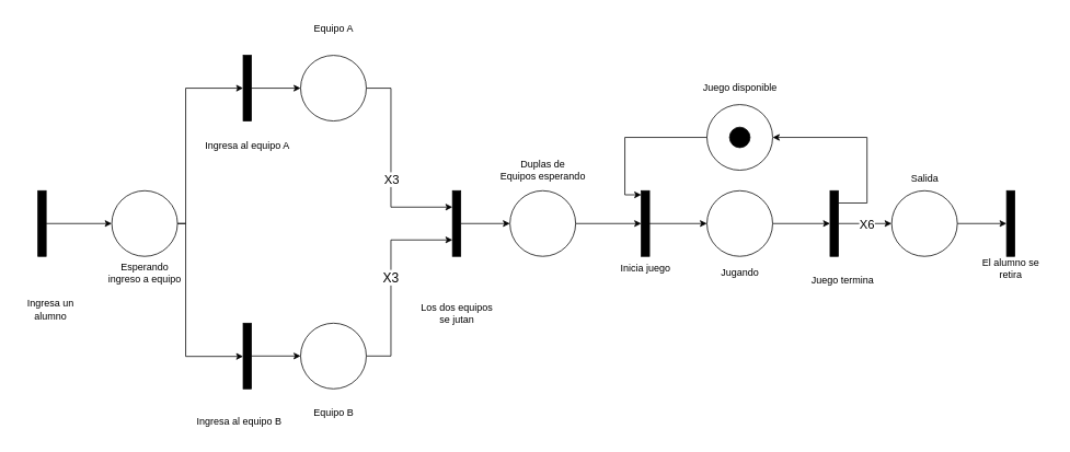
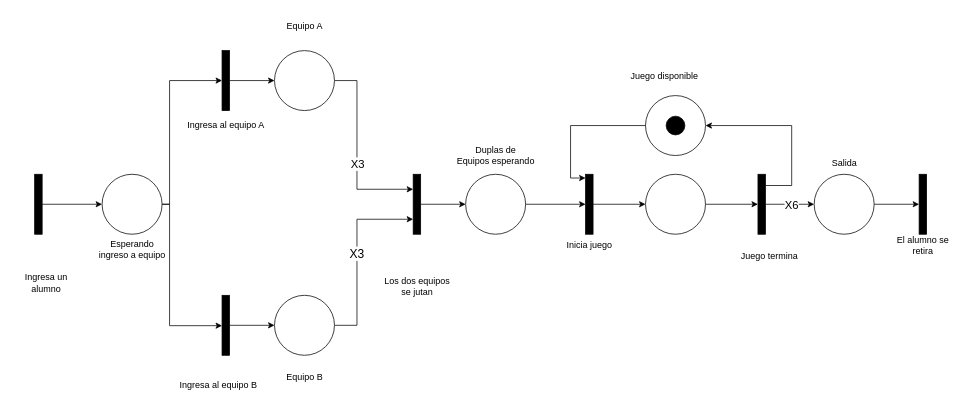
  <mxCell id="0" />
  <mxCell id="1" parent="0" />
  <mxCell id="2" style="edgeStyle=orthogonalEdgeStyle;rounded=0;orthogonalLoop=1;jettySize=auto;html=1;" edge="1" parent="1" source="4" target="19"><mxGeometry relative="1" as="geometry"><Array as="points"><mxPoint x="475" y="107" /><mxPoint x="475" y="252" /></Array></mxGeometry></mxCell>
  <mxCell id="3" value="&lt;font style=&quot;font-size: 15px;&quot;&gt;X3&lt;/font&gt;" style="edgeLabel;html=1;align=center;verticalAlign=middle;resizable=0;points=[];fontSize=15;" vertex="1" connectable="0" parent="2"><mxGeometry x="0.149" y="-2" relative="1" as="geometry"><mxPoint x="2" y="-4" as="offset" /></mxGeometry></mxCell>
  <mxCell id="4" value="" style="ellipse;whiteSpace=wrap;html=1;aspect=fixed;" vertex="1" parent="1"><mxGeometry x="365" y="67" width="80" height="80" as="geometry" /></mxCell>
  <mxCell id="5" value="" style="edgeStyle=orthogonalEdgeStyle;rounded=0;orthogonalLoop=1;jettySize=auto;html=1;" edge="1" parent="1" source="6" target="8"><mxGeometry relative="1" as="geometry" /></mxCell>
  <mxCell id="6" value="" style="ellipse;whiteSpace=wrap;html=1;aspect=fixed;" vertex="1" parent="1"><mxGeometry x="620" y="232" width="80" height="80" as="geometry" /></mxCell>
  <mxCell id="7" value="" style="edgeStyle=orthogonalEdgeStyle;rounded=0;orthogonalLoop=1;jettySize=auto;html=1;curved=0;" edge="1" parent="1" source="8" target="10"><mxGeometry relative="1" as="geometry" /></mxCell>
  <mxCell id="8" value="" style="html=1;points=[[0,0,0,0,5],[0,1,0,0,-5],[1,0,0,0,5],[1,1,0,0,-5]];perimeter=orthogonalPerimeter;outlineConnect=0;targetShapes=umlLifeline;portConstraint=eastwest;newEdgeStyle={&quot;curved&quot;:0,&quot;rounded&quot;:0};fillColor=#000000;" vertex="1" parent="1"><mxGeometry x="780" y="232" width="10" height="80" as="geometry" /></mxCell>
  <mxCell id="9" value="" style="edgeStyle=orthogonalEdgeStyle;rounded=0;orthogonalLoop=1;jettySize=auto;html=1;" edge="1" parent="1" source="10" target="14"><mxGeometry relative="1" as="geometry" /></mxCell>
  <mxCell id="10" value="" style="ellipse;whiteSpace=wrap;html=1;aspect=fixed;" vertex="1" parent="1"><mxGeometry x="860" y="232" width="80" height="80" as="geometry" /></mxCell>
  <mxCell id="11" style="edgeStyle=orthogonalEdgeStyle;rounded=0;orthogonalLoop=1;jettySize=auto;html=1;curved=0;entryX=1;entryY=0.5;entryDx=0;entryDy=0;" edge="1" parent="1" source="14" target="21"><mxGeometry relative="1" as="geometry"><Array as="points"><mxPoint x="1055" y="247" /><mxPoint x="1055" y="167" /></Array></mxGeometry></mxCell>
  <mxCell id="12" value="" style="edgeStyle=orthogonalEdgeStyle;rounded=0;orthogonalLoop=1;jettySize=auto;html=1;curved=0;" edge="1" parent="1" source="14" target="25"><mxGeometry relative="1" as="geometry" /></mxCell>
  <mxCell id="13" value="X6" style="edgeLabel;html=1;align=center;verticalAlign=middle;resizable=0;points=[];fontSize=15;" vertex="1" connectable="0" parent="12"><mxGeometry x="0.042" y="-2" relative="1" as="geometry"><mxPoint y="-2" as="offset" /></mxGeometry></mxCell>
  <mxCell id="14" value="" style="html=1;points=[[0,0,0,0,5],[0,1,0,0,-5],[1,0,0,0,5],[1,1,0,0,-5]];perimeter=orthogonalPerimeter;outlineConnect=0;targetShapes=umlLifeline;portConstraint=eastwest;newEdgeStyle={&quot;curved&quot;:0,&quot;rounded&quot;:0};fillColor=#000000;" vertex="1" parent="1"><mxGeometry x="1010" y="232" width="10" height="80" as="geometry" /></mxCell>
  <mxCell id="15" style="edgeStyle=orthogonalEdgeStyle;rounded=0;orthogonalLoop=1;jettySize=auto;html=1;" edge="1" parent="1" source="17" target="19"><mxGeometry relative="1" as="geometry"><Array as="points"><mxPoint x="475" y="433" /><mxPoint x="475" y="292" /></Array></mxGeometry></mxCell>
  <mxCell id="16" value="X3" style="edgeLabel;html=1;align=center;verticalAlign=middle;resizable=0;points=[];fontSize=16;" vertex="1" connectable="0" parent="15"><mxGeometry x="0.023" y="1" relative="1" as="geometry"><mxPoint as="offset" /></mxGeometry></mxCell>
  <mxCell id="17" value="" style="ellipse;whiteSpace=wrap;html=1;aspect=fixed;" vertex="1" parent="1"><mxGeometry x="365" y="393.5" width="80" height="80" as="geometry" /></mxCell>
  <mxCell id="18" value="" style="edgeStyle=orthogonalEdgeStyle;rounded=0;orthogonalLoop=1;jettySize=auto;html=1;curved=0;" edge="1" parent="1" source="19" target="6"><mxGeometry relative="1" as="geometry" /></mxCell>
  <mxCell id="19" value="" style="html=1;points=[[0,0,0,0,5],[0,1,0,0,-5],[1,0,0,0,5],[1,1,0,0,-5]];perimeter=orthogonalPerimeter;outlineConnect=0;targetShapes=umlLifeline;portConstraint=eastwest;newEdgeStyle={&quot;curved&quot;:0,&quot;rounded&quot;:0};fillColor=#000000;" vertex="1" parent="1"><mxGeometry x="550" y="232" width="10" height="80" as="geometry" /></mxCell>
  <mxCell id="20" value="Equipo A" style="text;html=1;align=center;verticalAlign=middle;resizable=0;points=[];autosize=1;strokeColor=none;fillColor=none;" vertex="1" parent="1"><mxGeometry x="370" y="20" width="70" height="30" as="geometry" /></mxCell>
  <mxCell id="21" value="" style="ellipse;whiteSpace=wrap;html=1;aspect=fixed;" vertex="1" parent="1"><mxGeometry x="860" y="127" width="80" height="80" as="geometry" /></mxCell>
  <mxCell id="22" style="edgeStyle=orthogonalEdgeStyle;rounded=0;orthogonalLoop=1;jettySize=auto;html=1;entryX=0;entryY=0;entryDx=0;entryDy=5;entryPerimeter=0;" edge="1" parent="1" source="21" target="8"><mxGeometry relative="1" as="geometry"><Array as="points"><mxPoint x="760" y="167" /><mxPoint x="760" y="237" /></Array></mxGeometry></mxCell>
  <mxCell id="23" value="" style="ellipse;whiteSpace=wrap;html=1;aspect=fixed;fillColor=#000000;" vertex="1" parent="1"><mxGeometry x="887.5" y="154.5" width="25" height="25" as="geometry" /></mxCell>
  <mxCell id="24" value="" style="edgeStyle=orthogonalEdgeStyle;rounded=0;orthogonalLoop=1;jettySize=auto;html=1;" edge="1" parent="1" source="25" target="26"><mxGeometry relative="1" as="geometry" /></mxCell>
  <mxCell id="25" value="" style="ellipse;whiteSpace=wrap;html=1;aspect=fixed;" vertex="1" parent="1"><mxGeometry x="1085" y="232" width="80" height="80" as="geometry" /></mxCell>
  <mxCell id="26" value="" style="html=1;points=[[0,0,0,0,5],[0,1,0,0,-5],[1,0,0,0,5],[1,1,0,0,-5]];perimeter=orthogonalPerimeter;outlineConnect=0;targetShapes=umlLifeline;portConstraint=eastwest;newEdgeStyle={&quot;curved&quot;:0,&quot;rounded&quot;:0};fillColor=#000000;" vertex="1" parent="1"><mxGeometry x="1225" y="232" width="10" height="80" as="geometry" /></mxCell>
  <mxCell id="27" value="Equipo B" style="text;html=1;align=center;verticalAlign=middle;resizable=0;points=[];autosize=1;strokeColor=none;fillColor=none;" vertex="1" parent="1"><mxGeometry x="370" y="487.5" width="70" height="30" as="geometry" /></mxCell>
  <mxCell id="28" value="&lt;div&gt;Los dos equipos&lt;/div&gt;&lt;div&gt;se jutan&lt;br&gt;&lt;/div&gt;" style="text;html=1;align=center;verticalAlign=middle;resizable=0;points=[];autosize=1;strokeColor=none;fillColor=none;" vertex="1" parent="1"><mxGeometry x="495" y="362" width="120" height="40" as="geometry" /></mxCell>
  <mxCell id="29" value="&lt;div&gt;Duplas de&lt;/div&gt;&lt;div&gt;Equipos esperando&lt;/div&gt;" style="text;html=1;align=center;verticalAlign=middle;resizable=0;points=[];autosize=1;strokeColor=none;fillColor=none;" vertex="1" parent="1"><mxGeometry x="595" y="187" width="130" height="40" as="geometry" /></mxCell>
  <mxCell id="30" value="Inicia juego" style="text;html=1;align=center;verticalAlign=middle;resizable=0;points=[];autosize=1;strokeColor=none;fillColor=none;" vertex="1" parent="1"><mxGeometry x="740" y="312" width="90" height="30" as="geometry" /></mxCell>
- <mxCell id="31" value="Jugando" style="text;html=1;align=center;verticalAlign=middle;resizable=0;points=[];autosize=1;strokeColor=none;fillColor=none;" vertex="1" parent="1"><mxGeometry x="865" y="317" width="70" height="30" as="geometry" /></mxCell>
  <mxCell id="32" value="Juego termina" style="text;html=1;align=center;verticalAlign=middle;resizable=0;points=[];autosize=1;strokeColor=none;fillColor=none;" vertex="1" parent="1"><mxGeometry x="975" y="327" width="100" height="30" as="geometry" /></mxCell>
- <mxCell id="33" value="Juego disponible" style="text;html=1;align=center;verticalAlign=middle;resizable=0;points=[];autosize=1;strokeColor=none;fillColor=none;" vertex="1" parent="1"><mxGeometry x="840" y="92" width="120" height="30" as="geometry" /></mxCell>
+ <mxCell id="33" value="Juego disponible" style="text;html=1;align=center;verticalAlign=middle;resizable=0;points=[];autosize=1;strokeColor=none;fillColor=none;" vertex="1" parent="1"><mxGeometry x="825" y="87" width="120" height="30" as="geometry" /></mxCell>
  <mxCell id="34" value="Salida" style="text;html=1;align=center;verticalAlign=middle;resizable=0;points=[];autosize=1;strokeColor=none;fillColor=none;" vertex="1" parent="1"><mxGeometry x="1095" y="202" width="60" height="30" as="geometry" /></mxCell>
  <mxCell id="35" value="&lt;div&gt;El alumno se&lt;/div&gt;&lt;div&gt;retira&lt;br&gt;&lt;/div&gt;" style="text;html=1;align=center;verticalAlign=middle;resizable=0;points=[];autosize=1;strokeColor=none;fillColor=none;" vertex="1" parent="1"><mxGeometry x="1180" y="307" width="100" height="40" as="geometry" /></mxCell>
  <mxCell id="36" value="" style="edgeStyle=orthogonalEdgeStyle;rounded=0;orthogonalLoop=1;jettySize=auto;html=1;curved=0;" edge="1" parent="1" source="37" target="40"><mxGeometry relative="1" as="geometry" /></mxCell>
  <mxCell id="37" value="" style="html=1;points=[[0,0,0,0,5],[0,1,0,0,-5],[1,0,0,0,5],[1,1,0,0,-5]];perimeter=orthogonalPerimeter;outlineConnect=0;targetShapes=umlLifeline;portConstraint=eastwest;newEdgeStyle={&quot;curved&quot;:0,&quot;rounded&quot;:0};fillColor=#000000;" vertex="1" parent="1"><mxGeometry x="45" y="232" width="10" height="80" as="geometry" /></mxCell>
  <mxCell id="38" style="edgeStyle=orthogonalEdgeStyle;rounded=0;orthogonalLoop=1;jettySize=auto;html=1;" edge="1" parent="1" source="40" target="44"><mxGeometry relative="1" as="geometry"><Array as="points"><mxPoint x="225" y="272" /><mxPoint x="225" y="434" /></Array></mxGeometry></mxCell>
  <mxCell id="39" style="edgeStyle=orthogonalEdgeStyle;rounded=0;orthogonalLoop=1;jettySize=auto;html=1;" edge="1" parent="1" source="40" target="42"><mxGeometry relative="1" as="geometry"><Array as="points"><mxPoint x="225" y="272" /><mxPoint x="225" y="107" /></Array></mxGeometry></mxCell>
  <mxCell id="40" value="" style="ellipse;whiteSpace=wrap;html=1;aspect=fixed;" vertex="1" parent="1"><mxGeometry x="135" y="232" width="80" height="80" as="geometry" /></mxCell>
  <mxCell id="41" value="" style="edgeStyle=orthogonalEdgeStyle;rounded=0;orthogonalLoop=1;jettySize=auto;html=1;curved=0;" edge="1" parent="1" source="42" target="4"><mxGeometry relative="1" as="geometry" /></mxCell>
  <mxCell id="42" value="" style="html=1;points=[[0,0,0,0,5],[0,1,0,0,-5],[1,0,0,0,5],[1,1,0,0,-5]];perimeter=orthogonalPerimeter;outlineConnect=0;targetShapes=umlLifeline;portConstraint=eastwest;newEdgeStyle={&quot;curved&quot;:0,&quot;rounded&quot;:0};fillColor=#000000;" vertex="1" parent="1"><mxGeometry x="295" y="67" width="10" height="80" as="geometry" /></mxCell>
  <mxCell id="43" value="" style="edgeStyle=orthogonalEdgeStyle;rounded=0;orthogonalLoop=1;jettySize=auto;html=1;curved=0;" edge="1" parent="1" source="44" target="17"><mxGeometry relative="1" as="geometry" /></mxCell>
  <mxCell id="44" value="" style="html=1;points=[[0,0,0,0,5],[0,1,0,0,-5],[1,0,0,0,5],[1,1,0,0,-5]];perimeter=orthogonalPerimeter;outlineConnect=0;targetShapes=umlLifeline;portConstraint=eastwest;newEdgeStyle={&quot;curved&quot;:0,&quot;rounded&quot;:0};fillColor=#000000;" vertex="1" parent="1"><mxGeometry x="295" y="393.5" width="10" height="80" as="geometry" /></mxCell>
  <mxCell id="45" value="&lt;div&gt;Ingresa un&lt;/div&gt;&lt;div&gt;alumno&lt;br&gt;&lt;/div&gt;" style="text;html=1;align=center;verticalAlign=middle;resizable=0;points=[];autosize=1;strokeColor=none;fillColor=none;" vertex="1" parent="1"><mxGeometry x="20" y="357" width="80" height="40" as="geometry" /></mxCell>
  <mxCell id="46" value="&lt;div&gt;Esperando&lt;/div&gt;&lt;div&gt;ingreso a equipo&lt;br&gt;&lt;/div&gt;" style="text;html=1;align=center;verticalAlign=middle;resizable=0;points=[];autosize=1;strokeColor=none;fillColor=none;" vertex="1" parent="1"><mxGeometry x="115" y="312" width="120" height="40" as="geometry" /></mxCell>
- <mxCell id="47" value="Ingresa al equipo A" style="text;html=1;align=center;verticalAlign=middle;resizable=0;points=[];autosize=1;strokeColor=none;fillColor=none;" vertex="1" parent="1"><mxGeometry x="235" y="162" width="130" height="30" as="geometry" /></mxCell>
+ <mxCell id="47" value="Ingresa al equipo A" style="text;html=1;align=center;verticalAlign=middle;resizable=0;points=[];autosize=1;strokeColor=none;fillColor=none;" vertex="1" parent="1"><mxGeometry x="235" y="152" width="130" height="30" as="geometry" /></mxCell>
  <mxCell id="48" value="Ingresa al equipo B" style="text;html=1;align=center;verticalAlign=middle;resizable=0;points=[];autosize=1;strokeColor=none;fillColor=none;" vertex="1" parent="1"><mxGeometry x="225" y="498.5" width="130" height="30" as="geometry" /></mxCell>
